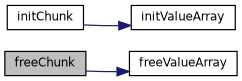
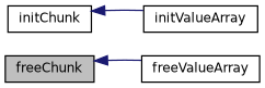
  digraph {
    rankdir=LR
    node [color=black fillcolor=white fontname=Helvetica fontsize=10 shape=record style=filled]
    edge [color=midnightblue fontname=Helvetica fontsize=10 labelfontname=Helvetica labelfontsize=10 style=solid]
    n1 [fillcolor=grey75 fontcolor=black height=0.2 label=freeChunk width=0.4]
    n2 [height=0.2 label=freeValueArray width=0.4]
    n3 [height=0.2 label=initChunk width=0.4]
    n4 [height=0.2 label=initValueArray width=0.4]
-   n1 -> n2
-   n3 -> n4
+   n2 -> n1
+   n4 -> n3
  }
